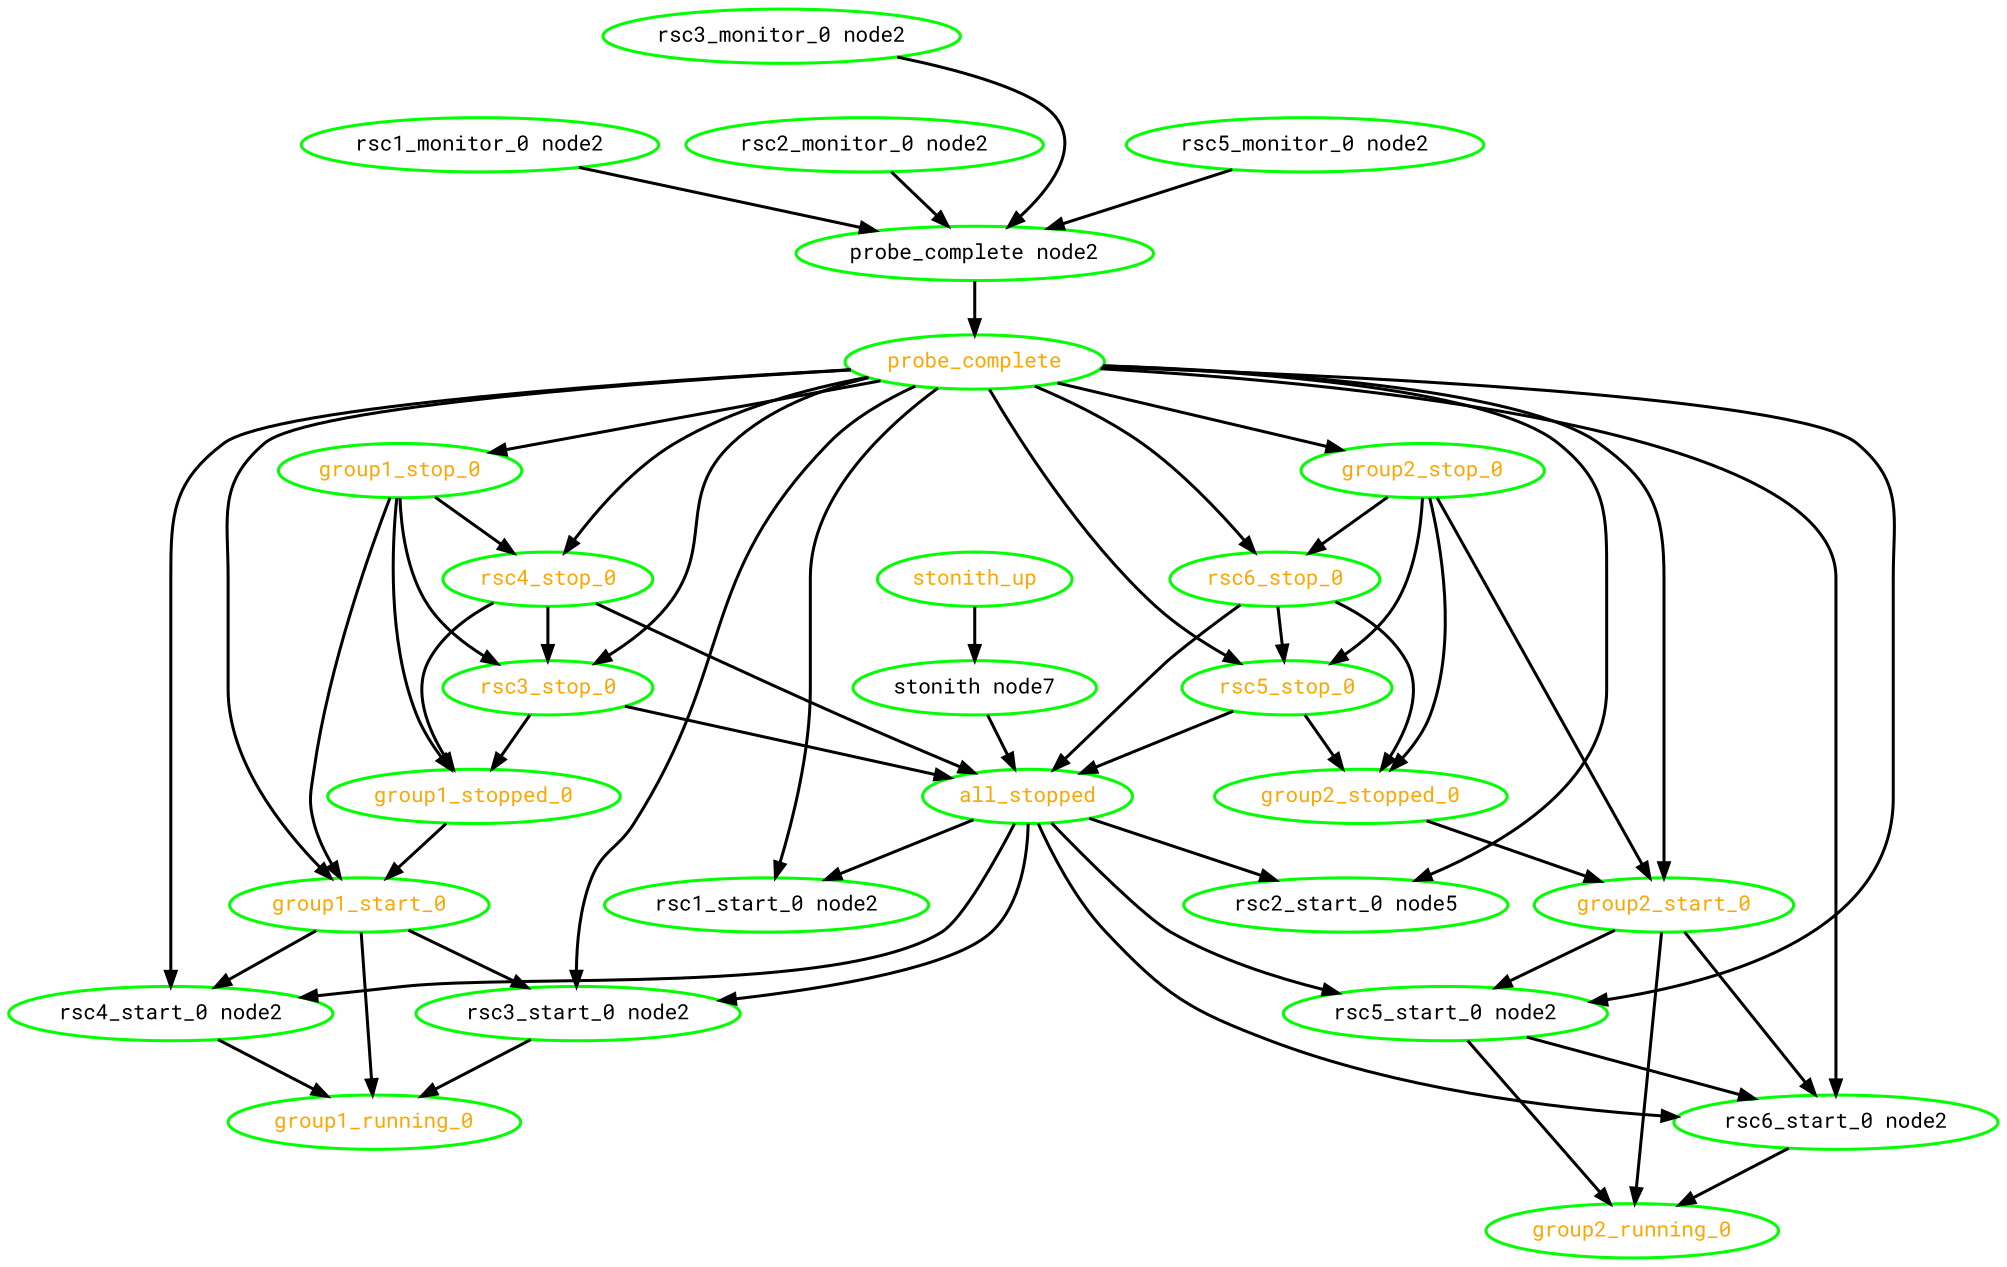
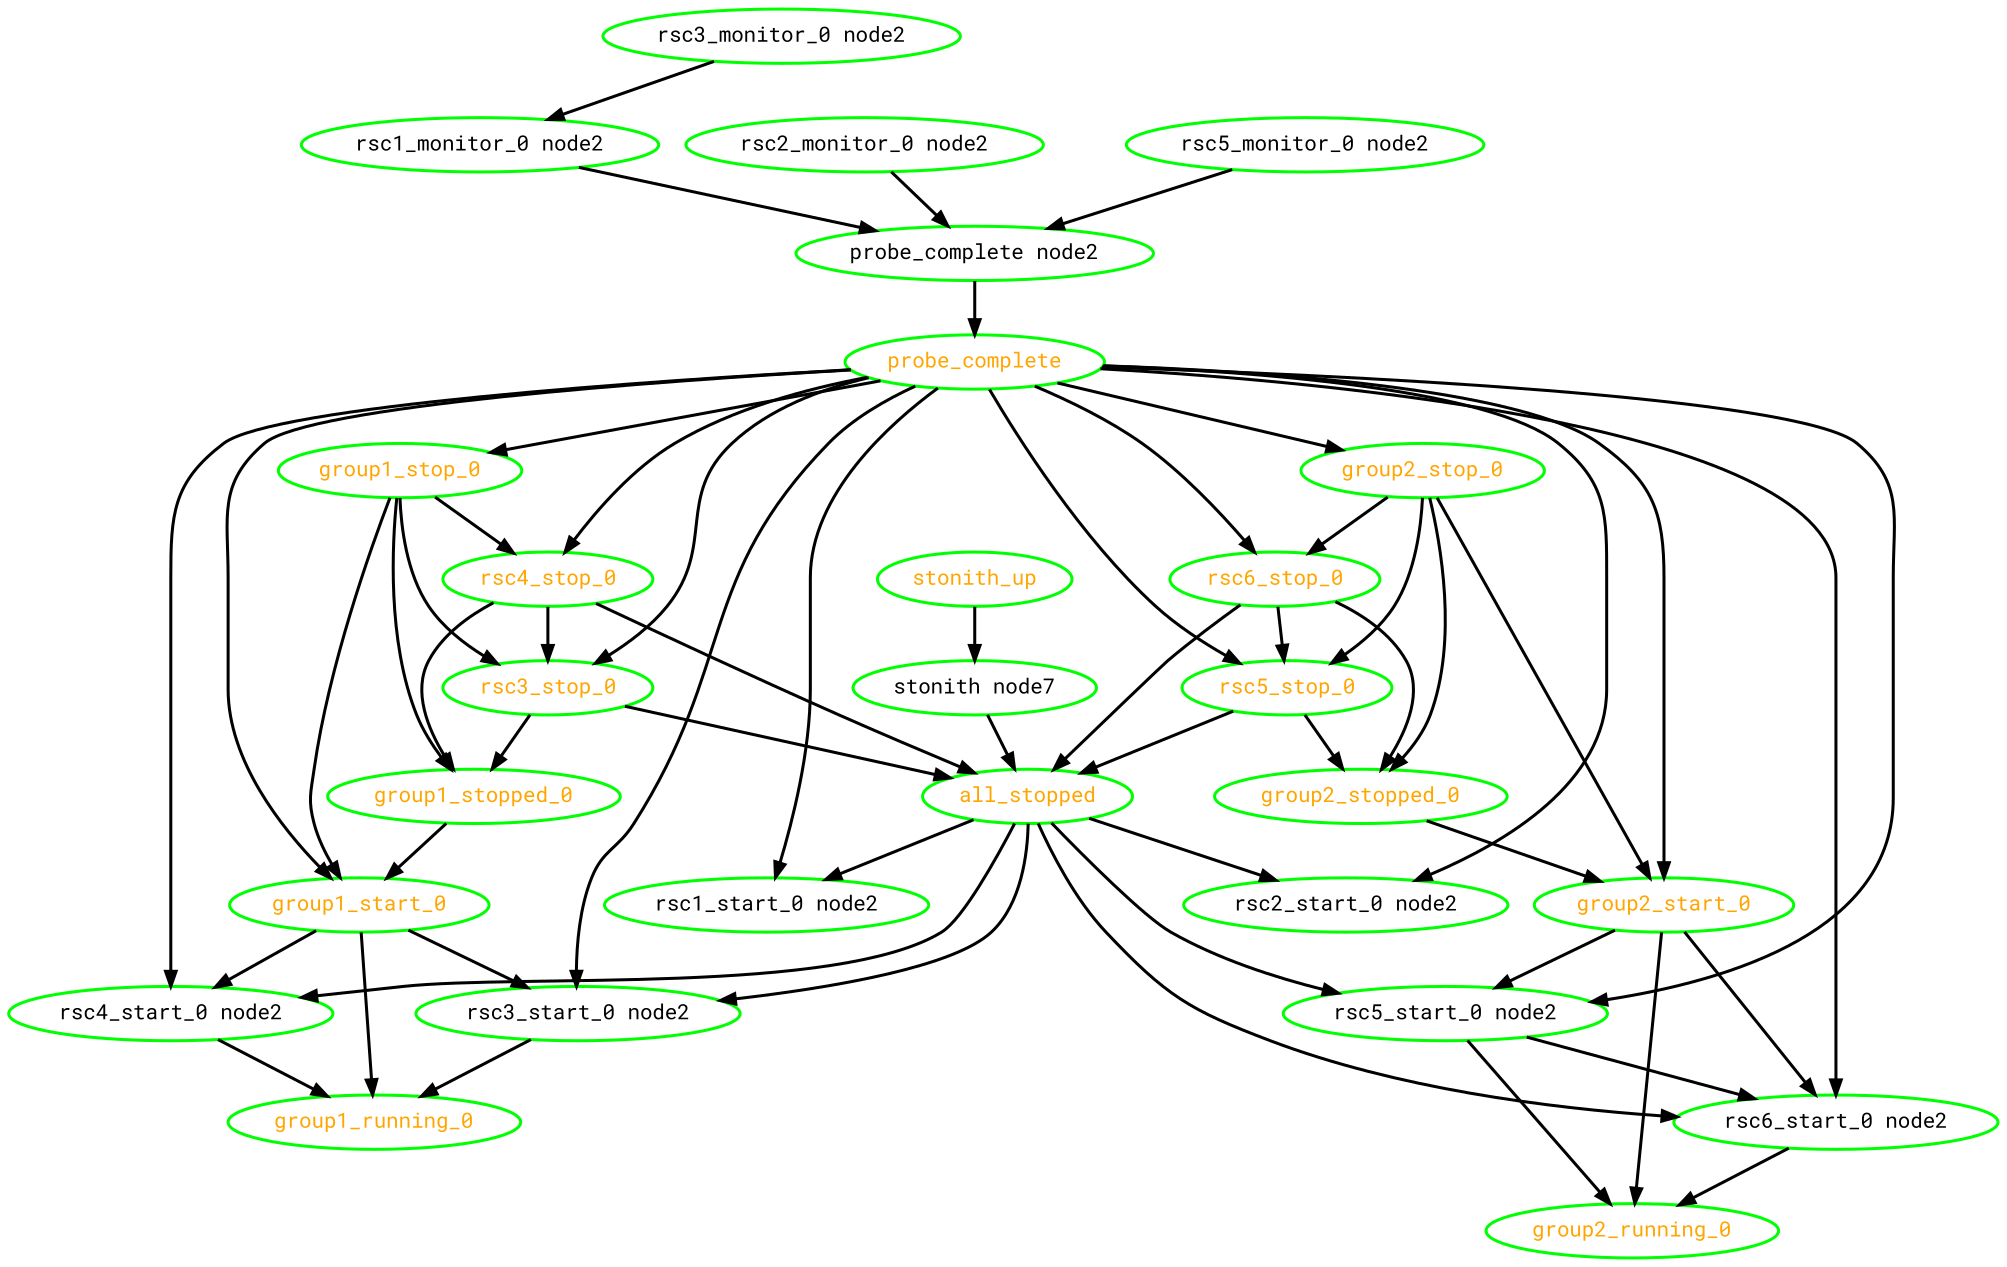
  digraph {
    fontname="Roboto Mono"
    node [color=green fontcolor=orange fontname="Roboto Mono" style=bold]
    edge [fontname="Roboto Mono" style=bold]
    "rsc1_start_0 node2" [fontcolor=black]
    all_stopped
-   "rsc2_start_0 node2" [fontcolor=black label="rsc2_start_0 node5"]
+   "rsc2_start_0 node2" [fontcolor=black]
    "rsc3_start_0 node2" [fontcolor=black]
    "rsc4_start_0 node2" [fontcolor=black]
    "rsc5_start_0 node2" [fontcolor=black]
    "rsc6_start_0 node2" [fontcolor=black]
    group1_running_0
    group2_running_0
    group1_start_0
    group1_stop_0
    group1_stopped_0
    rsc3_stop_0
    rsc4_stop_0
    group2_start_0
    group2_stop_0
    group2_stopped_0
    rsc5_stop_0
    rsc6_stop_0
    "probe_complete node2" [fontcolor=black]
    probe_complete
    "rsc1_monitor_0 node2" [fontcolor=black]
    "rsc2_monitor_0 node2" [fontcolor=black]
    "rsc3_monitor_0 node2" [fontcolor=black]
    "rsc5_monitor_0 node2" [fontcolor=black]
    n26 [fontcolor=black label="stonith node7"]
    stonith_up
    all_stopped -> "rsc1_start_0 node2"
    all_stopped -> "rsc2_start_0 node2"
    all_stopped -> "rsc3_start_0 node2"
    all_stopped -> "rsc4_start_0 node2"
    all_stopped -> "rsc5_start_0 node2"
    all_stopped -> "rsc6_start_0 node2"
    "rsc3_start_0 node2" -> group1_running_0
    "rsc4_start_0 node2" -> group1_running_0
    "rsc5_start_0 node2" -> "rsc6_start_0 node2"
    "rsc5_start_0 node2" -> group2_running_0
    "rsc6_start_0 node2" -> group2_running_0
    group1_start_0 -> "rsc3_start_0 node2"
    group1_start_0 -> "rsc4_start_0 node2"
    group1_start_0 -> group1_running_0
    group1_stop_0 -> group1_start_0
    group1_stop_0 -> group1_stopped_0
    group1_stop_0 -> rsc3_stop_0
    group1_stop_0 -> rsc4_stop_0
    group1_stopped_0 -> group1_start_0
    rsc3_stop_0 -> all_stopped
    rsc3_stop_0 -> group1_stopped_0
    rsc4_stop_0 -> all_stopped
    rsc4_stop_0 -> group1_stopped_0
    rsc4_stop_0 -> rsc3_stop_0
    group2_start_0 -> "rsc5_start_0 node2"
    group2_start_0 -> "rsc6_start_0 node2"
    group2_start_0 -> group2_running_0
    group2_stop_0 -> group2_start_0
    group2_stop_0 -> group2_stopped_0
    group2_stop_0 -> rsc5_stop_0
    group2_stop_0 -> rsc6_stop_0
    group2_stopped_0 -> group2_start_0
    rsc5_stop_0 -> all_stopped
    rsc5_stop_0 -> group2_stopped_0
    rsc6_stop_0 -> all_stopped
    rsc6_stop_0 -> group2_stopped_0
    rsc6_stop_0 -> rsc5_stop_0
    "probe_complete node2" -> probe_complete
    probe_complete -> "rsc1_start_0 node2"
    probe_complete -> "rsc2_start_0 node2"
    probe_complete -> "rsc3_start_0 node2"
    probe_complete -> "rsc4_start_0 node2"
    probe_complete -> "rsc5_start_0 node2"
    probe_complete -> "rsc6_start_0 node2"
    probe_complete -> group1_start_0
    probe_complete -> group1_stop_0
    probe_complete -> rsc3_stop_0
    probe_complete -> rsc4_stop_0
    probe_complete -> group2_start_0
    probe_complete -> group2_stop_0
    probe_complete -> rsc5_stop_0
    probe_complete -> rsc6_stop_0
    "rsc1_monitor_0 node2" -> "probe_complete node2"
    "rsc2_monitor_0 node2" -> "probe_complete node2"
-   "rsc3_monitor_0 node2" -> "probe_complete node2"
+   "rsc3_monitor_0 node2" -> "rsc1_monitor_0 node2"
    "rsc5_monitor_0 node2" -> "probe_complete node2"
    n26 -> all_stopped
    stonith_up -> n26
  }
